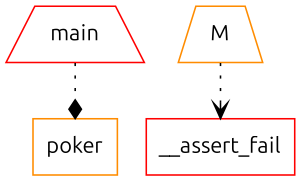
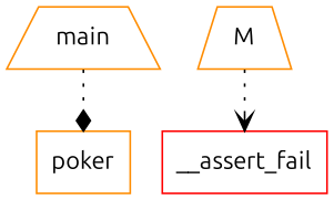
  digraph {
    fontname=Ubuntu
    rankdir=TB
    node [color=darkorange fontname=Ubuntu shape=box]
    edge [fontname=Ubuntu style=dotted]
    poker
-   main [color=red shape=trapezium]
+   main [shape=trapezium]
    __assert_fail [color=red]
    M [shape=trapezium]
    main -> poker [arrowhead=diamond]
    M -> __assert_fail [arrowhead=vee]
  }
